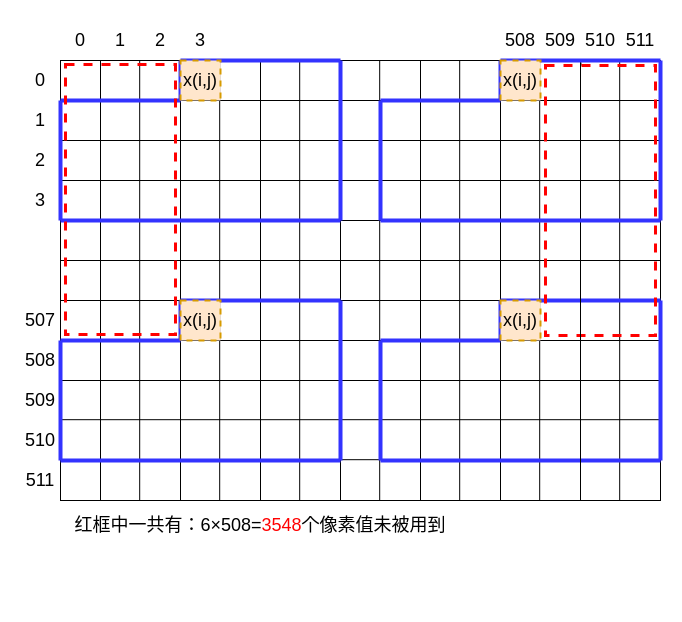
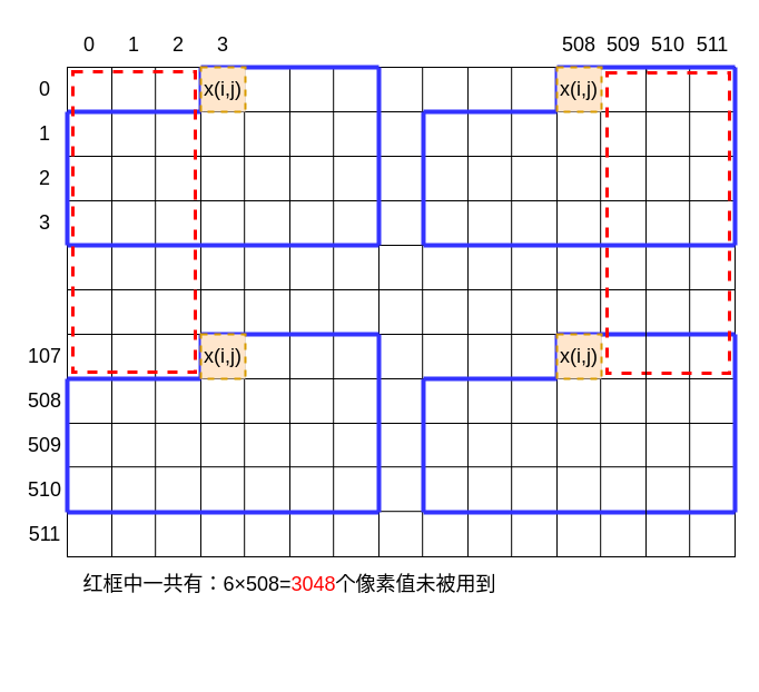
  <mxCell id="0" />
  <mxCell id="1" parent="0" />
  <mxCell id="2" value="&lt;font style=&quot;font-size: 18px&quot;&gt;0&lt;/font&gt;" style="text;html=1;strokeColor=none;fillColor=none;align=center;verticalAlign=middle;whiteSpace=wrap;rounded=0;" parent="1" vertex="1"><mxGeometry x="60" y="20" width="40" height="40" as="geometry" /></mxCell>
  <mxCell id="3" value="&lt;font style=&quot;font-size: 18px&quot;&gt;1&lt;/font&gt;" style="text;html=1;strokeColor=none;fillColor=none;align=center;verticalAlign=middle;whiteSpace=wrap;rounded=0;" parent="1" vertex="1"><mxGeometry x="100" y="20" width="40" height="40" as="geometry" /></mxCell>
  <mxCell id="4" value="&lt;font style=&quot;font-size: 18px&quot;&gt;2&lt;/font&gt;" style="text;html=1;strokeColor=none;fillColor=none;align=center;verticalAlign=middle;whiteSpace=wrap;rounded=0;" parent="1" vertex="1"><mxGeometry x="140" y="20" width="40" height="40" as="geometry" /></mxCell>
  <mxCell id="5" value="&lt;font style=&quot;font-size: 18px&quot;&gt;3&lt;/font&gt;" style="text;html=1;strokeColor=none;fillColor=none;align=center;verticalAlign=middle;whiteSpace=wrap;rounded=0;" parent="1" vertex="1"><mxGeometry x="180" y="20" width="40" height="40" as="geometry" /></mxCell>
  <mxCell id="6" value="&lt;font style=&quot;font-size: 18px&quot;&gt;508&lt;/font&gt;" style="text;html=1;strokeColor=none;fillColor=none;align=center;verticalAlign=middle;whiteSpace=wrap;rounded=0;" parent="1" vertex="1"><mxGeometry x="500" y="20" width="40" height="40" as="geometry" /></mxCell>
  <mxCell id="7" value="&lt;font style=&quot;font-size: 18px&quot;&gt;509&lt;/font&gt;" style="text;html=1;strokeColor=none;fillColor=none;align=center;verticalAlign=middle;whiteSpace=wrap;rounded=0;" parent="1" vertex="1"><mxGeometry x="540" y="20" width="40" height="40" as="geometry" /></mxCell>
  <mxCell id="8" value="&lt;font style=&quot;font-size: 18px&quot;&gt;510&lt;/font&gt;" style="text;html=1;strokeColor=none;fillColor=none;align=center;verticalAlign=middle;whiteSpace=wrap;rounded=0;" parent="1" vertex="1"><mxGeometry x="580" y="20" width="40" height="40" as="geometry" /></mxCell>
  <mxCell id="9" value="&lt;font style=&quot;font-size: 18px&quot;&gt;511&lt;/font&gt;" style="text;html=1;strokeColor=none;fillColor=none;align=center;verticalAlign=middle;whiteSpace=wrap;rounded=0;" parent="1" vertex="1"><mxGeometry x="620" y="20" width="40" height="40" as="geometry" /></mxCell>
  <mxCell id="10" value="&lt;font style=&quot;font-size: 18px&quot;&gt;0&lt;/font&gt;" style="text;html=1;strokeColor=none;fillColor=none;align=center;verticalAlign=middle;whiteSpace=wrap;rounded=0;" parent="1" vertex="1"><mxGeometry x="20" y="60" width="40" height="40" as="geometry" /></mxCell>
  <mxCell id="11" value="&lt;font style=&quot;font-size: 18px&quot;&gt;1&lt;/font&gt;" style="text;html=1;strokeColor=none;fillColor=none;align=center;verticalAlign=middle;whiteSpace=wrap;rounded=0;" parent="1" vertex="1"><mxGeometry x="20" y="100" width="40" height="40" as="geometry" /></mxCell>
  <mxCell id="12" value="&lt;font style=&quot;font-size: 18px&quot;&gt;2&lt;/font&gt;" style="text;html=1;strokeColor=none;fillColor=none;align=center;verticalAlign=middle;whiteSpace=wrap;rounded=0;" parent="1" vertex="1"><mxGeometry x="20" y="140" width="40" height="40" as="geometry" /></mxCell>
  <mxCell id="13" value="&lt;font style=&quot;font-size: 18px&quot;&gt;3&lt;/font&gt;" style="text;html=1;strokeColor=none;fillColor=none;align=center;verticalAlign=middle;whiteSpace=wrap;rounded=0;" parent="1" vertex="1"><mxGeometry x="20" y="180" width="40" height="40" as="geometry" /></mxCell>
- <mxCell id="14" value="&lt;font style=&quot;font-size: 18px&quot;&gt;507&lt;/font&gt;" style="text;html=1;strokeColor=none;fillColor=none;align=center;verticalAlign=middle;whiteSpace=wrap;rounded=0;" parent="1" vertex="1"><mxGeometry x="20" y="300" width="40" height="40" as="geometry" /></mxCell>
+ <mxCell id="14" value="&lt;font style=&quot;font-size: 18px&quot;&gt;107&lt;/font&gt;" style="text;html=1;strokeColor=none;fillColor=none;align=center;verticalAlign=middle;whiteSpace=wrap;rounded=0;" parent="1" vertex="1"><mxGeometry x="20" y="300" width="40" height="40" as="geometry" /></mxCell>
  <mxCell id="15" value="&lt;font style=&quot;font-size: 18px&quot;&gt;508&lt;/font&gt;" style="text;html=1;strokeColor=none;fillColor=none;align=center;verticalAlign=middle;whiteSpace=wrap;rounded=0;" parent="1" vertex="1"><mxGeometry x="20" y="340" width="40" height="40" as="geometry" /></mxCell>
  <mxCell id="16" value="&lt;font style=&quot;font-size: 18px&quot;&gt;509&lt;/font&gt;" style="text;html=1;strokeColor=none;fillColor=none;align=center;verticalAlign=middle;whiteSpace=wrap;rounded=0;" parent="1" vertex="1"><mxGeometry x="20" y="380" width="40" height="40" as="geometry" /></mxCell>
  <mxCell id="17" value="&lt;font style=&quot;font-size: 18px&quot;&gt;510&lt;/font&gt;" style="text;html=1;strokeColor=none;fillColor=none;align=center;verticalAlign=middle;whiteSpace=wrap;rounded=0;" parent="1" vertex="1"><mxGeometry x="20" y="420" width="40" height="40" as="geometry" /></mxCell>
  <mxCell id="18" value="&lt;font style=&quot;font-size: 18px&quot;&gt;511&lt;/font&gt;" style="text;html=1;strokeColor=none;fillColor=none;align=center;verticalAlign=middle;whiteSpace=wrap;rounded=0;" parent="1" vertex="1"><mxGeometry x="20" y="460" width="40" height="40" as="geometry" /></mxCell>
  <mxCell id="19" value="" style="group" parent="1" vertex="1" connectable="0"><mxGeometry x="60" y="60" width="600" height="540" as="geometry" /></mxCell>
  <mxCell id="20" value="" style="rounded=0;whiteSpace=wrap;html=1;fillColor=none;" parent="19" vertex="1"><mxGeometry width="600" height="440" as="geometry" /></mxCell>
  <mxCell id="21" value="" style="endArrow=none;html=1;rounded=0;" parent="19" edge="1"><mxGeometry width="50" height="50" relative="1" as="geometry"><mxPoint y="40" as="sourcePoint" /><mxPoint x="600" y="40" as="targetPoint" /></mxGeometry></mxCell>
  <mxCell id="22" value="" style="endArrow=none;html=1;rounded=0;" parent="19" edge="1"><mxGeometry width="50" height="50" relative="1" as="geometry"><mxPoint y="80" as="sourcePoint" /><mxPoint x="600" y="80" as="targetPoint" /></mxGeometry></mxCell>
  <mxCell id="23" value="" style="endArrow=none;html=1;rounded=0;" parent="19" edge="1"><mxGeometry width="50" height="50" relative="1" as="geometry"><mxPoint y="120" as="sourcePoint" /><mxPoint x="600" y="120" as="targetPoint" /></mxGeometry></mxCell>
  <mxCell id="24" value="" style="endArrow=none;html=1;rounded=0;" parent="19" edge="1"><mxGeometry width="50" height="50" relative="1" as="geometry"><mxPoint y="160" as="sourcePoint" /><mxPoint x="600" y="160" as="targetPoint" /></mxGeometry></mxCell>
  <mxCell id="25" value="" style="endArrow=none;html=1;rounded=0;" parent="19" edge="1"><mxGeometry width="50" height="50" relative="1" as="geometry"><mxPoint y="200" as="sourcePoint" /><mxPoint x="600" y="200" as="targetPoint" /></mxGeometry></mxCell>
  <mxCell id="26" value="" style="endArrow=none;html=1;rounded=0;" parent="19" edge="1"><mxGeometry width="50" height="50" relative="1" as="geometry"><mxPoint y="240" as="sourcePoint" /><mxPoint x="600" y="240" as="targetPoint" /></mxGeometry></mxCell>
  <mxCell id="27" value="" style="endArrow=none;html=1;rounded=0;" parent="19" edge="1"><mxGeometry width="50" height="50" relative="1" as="geometry"><mxPoint y="280" as="sourcePoint" /><mxPoint x="600" y="280" as="targetPoint" /></mxGeometry></mxCell>
  <mxCell id="28" value="" style="endArrow=none;html=1;rounded=0;" parent="19" edge="1"><mxGeometry width="50" height="50" relative="1" as="geometry"><mxPoint y="320" as="sourcePoint" /><mxPoint x="600" y="320" as="targetPoint" /></mxGeometry></mxCell>
  <mxCell id="29" value="" style="endArrow=none;html=1;rounded=0;" parent="19" edge="1"><mxGeometry width="50" height="50" relative="1" as="geometry"><mxPoint y="359.2" as="sourcePoint" /><mxPoint x="600" y="359.2" as="targetPoint" /></mxGeometry></mxCell>
  <mxCell id="30" value="" style="endArrow=none;html=1;rounded=0;" parent="19" edge="1"><mxGeometry width="50" height="50" relative="1" as="geometry"><mxPoint x="40" y="440" as="sourcePoint" /><mxPoint x="40" as="targetPoint" /></mxGeometry></mxCell>
  <mxCell id="31" value="" style="endArrow=none;html=1;rounded=0;" parent="19" edge="1"><mxGeometry width="50" height="50" relative="1" as="geometry"><mxPoint x="79.2" y="440" as="sourcePoint" /><mxPoint x="79.2" as="targetPoint" /></mxGeometry></mxCell>
  <mxCell id="32" value="" style="endArrow=none;html=1;rounded=0;" parent="19" edge="1"><mxGeometry width="50" height="50" relative="1" as="geometry"><mxPoint x="120" y="440" as="sourcePoint" /><mxPoint x="120" as="targetPoint" /></mxGeometry></mxCell>
  <mxCell id="33" value="" style="endArrow=none;html=1;rounded=0;" parent="19" edge="1"><mxGeometry width="50" height="50" relative="1" as="geometry"><mxPoint x="159.2" y="440" as="sourcePoint" /><mxPoint x="159.2" as="targetPoint" /></mxGeometry></mxCell>
  <mxCell id="34" value="" style="endArrow=none;html=1;rounded=0;" parent="19" edge="1"><mxGeometry width="50" height="50" relative="1" as="geometry"><mxPoint x="200" y="440" as="sourcePoint" /><mxPoint x="200" as="targetPoint" /></mxGeometry></mxCell>
  <mxCell id="35" value="" style="endArrow=none;html=1;rounded=0;" parent="19" edge="1"><mxGeometry width="50" height="50" relative="1" as="geometry"><mxPoint x="239.2" y="440" as="sourcePoint" /><mxPoint x="239.2" as="targetPoint" /></mxGeometry></mxCell>
  <mxCell id="36" value="" style="endArrow=none;html=1;rounded=0;" parent="19" edge="1"><mxGeometry width="50" height="50" relative="1" as="geometry"><mxPoint x="280" y="440" as="sourcePoint" /><mxPoint x="280" as="targetPoint" /></mxGeometry></mxCell>
  <mxCell id="37" value="" style="endArrow=none;html=1;rounded=0;" parent="19" edge="1"><mxGeometry width="50" height="50" relative="1" as="geometry"><mxPoint x="319.2" y="440" as="sourcePoint" /><mxPoint x="319.2" as="targetPoint" /></mxGeometry></mxCell>
  <mxCell id="38" value="" style="endArrow=none;html=1;rounded=0;" parent="19" edge="1"><mxGeometry width="50" height="50" relative="1" as="geometry"><mxPoint x="360" y="440" as="sourcePoint" /><mxPoint x="360" as="targetPoint" /></mxGeometry></mxCell>
  <mxCell id="39" value="" style="endArrow=none;html=1;rounded=0;" parent="19" edge="1"><mxGeometry width="50" height="50" relative="1" as="geometry"><mxPoint x="399.2" y="440" as="sourcePoint" /><mxPoint x="399.2" as="targetPoint" /></mxGeometry></mxCell>
  <mxCell id="40" value="" style="endArrow=none;html=1;rounded=0;" parent="19" edge="1"><mxGeometry width="50" height="50" relative="1" as="geometry"><mxPoint x="440" y="440" as="sourcePoint" /><mxPoint x="440" as="targetPoint" /></mxGeometry></mxCell>
  <mxCell id="41" value="" style="endArrow=none;html=1;rounded=0;" parent="19" edge="1"><mxGeometry width="50" height="50" relative="1" as="geometry"><mxPoint x="479.2" y="440" as="sourcePoint" /><mxPoint x="479.2" as="targetPoint" /></mxGeometry></mxCell>
  <mxCell id="42" value="" style="endArrow=none;html=1;rounded=0;startArrow=none;" parent="19" source="54" edge="1"><mxGeometry width="50" height="50" relative="1" as="geometry"><mxPoint x="520" y="440" as="sourcePoint" /><mxPoint x="520" as="targetPoint" /></mxGeometry></mxCell>
  <mxCell id="43" value="" style="endArrow=none;html=1;rounded=0;" parent="19" edge="1"><mxGeometry width="50" height="50" relative="1" as="geometry"><mxPoint x="559.2" y="440" as="sourcePoint" /><mxPoint x="559.2" as="targetPoint" /></mxGeometry></mxCell>
  <mxCell id="44" value="" style="endArrow=none;html=1;rounded=0;" parent="19" edge="1"><mxGeometry width="50" height="50" relative="1" as="geometry"><mxPoint y="399.2" as="sourcePoint" /><mxPoint x="600" y="399.2" as="targetPoint" /></mxGeometry></mxCell>
  <mxCell id="45" value="" style="group" parent="19" vertex="1" connectable="0"><mxGeometry x="320" y="240" width="280" height="160" as="geometry" /></mxCell>
  <mxCell id="46" value="" style="endArrow=none;html=1;rounded=0;fontSize=18;strokeWidth=4;strokeColor=#3333FF;" parent="45" edge="1"><mxGeometry width="50" height="50" relative="1" as="geometry"><mxPoint x="120" as="sourcePoint" /><mxPoint x="280" as="targetPoint" /></mxGeometry></mxCell>
  <mxCell id="47" value="" style="endArrow=none;html=1;rounded=0;fontSize=18;strokeWidth=4;strokeColor=#3333FF;" parent="45" edge="1"><mxGeometry width="50" height="50" relative="1" as="geometry"><mxPoint x="280" y="160" as="sourcePoint" /><mxPoint x="280" as="targetPoint" /></mxGeometry></mxCell>
  <mxCell id="48" value="" style="endArrow=none;html=1;rounded=0;fontSize=18;strokeWidth=4;strokeColor=#3333FF;" parent="45" edge="1"><mxGeometry width="50" height="50" relative="1" as="geometry"><mxPoint x="120" y="40" as="sourcePoint" /><mxPoint x="120" as="targetPoint" /></mxGeometry></mxCell>
  <mxCell id="49" value="" style="endArrow=none;html=1;rounded=0;fontSize=18;strokeWidth=4;strokeColor=#3333FF;" parent="45" edge="1"><mxGeometry width="50" height="50" relative="1" as="geometry"><mxPoint y="40" as="sourcePoint" /><mxPoint x="120" y="40" as="targetPoint" /></mxGeometry></mxCell>
  <mxCell id="50" value="" style="endArrow=none;html=1;rounded=0;fontSize=18;strokeWidth=4;strokeColor=#3333FF;" parent="45" edge="1"><mxGeometry width="50" height="50" relative="1" as="geometry"><mxPoint y="160" as="sourcePoint" /><mxPoint y="40" as="targetPoint" /></mxGeometry></mxCell>
  <mxCell id="51" value="" style="endArrow=none;html=1;rounded=0;fontSize=18;strokeWidth=4;strokeColor=#3333FF;" parent="45" edge="1"><mxGeometry width="50" height="50" relative="1" as="geometry"><mxPoint y="160" as="sourcePoint" /><mxPoint x="280" y="160" as="targetPoint" /></mxGeometry></mxCell>
  <mxCell id="52" value="" style="whiteSpace=wrap;html=1;aspect=fixed;fontSize=18;strokeWidth=2;fillColor=#ffe6cc;strokeColor=#d79b00;dashed=1;" parent="45" vertex="1"><mxGeometry x="120" width="40" height="40" as="geometry" /></mxCell>
  <mxCell id="53" value="x(i,j)" style="text;html=1;strokeColor=none;fillColor=none;align=center;verticalAlign=middle;whiteSpace=wrap;rounded=0;dashed=1;fontSize=18;" parent="45" vertex="1"><mxGeometry x="120" width="40" height="40" as="geometry" /></mxCell>
  <mxCell id="54" value="" style="rounded=0;whiteSpace=wrap;html=1;dashed=1;fontSize=18;strokeColor=#FF0000;strokeWidth=3;fillColor=none;" parent="19" vertex="1"><mxGeometry x="485" y="5" width="110" height="270" as="geometry" /></mxCell>
  <mxCell id="55" value="" style="endArrow=none;html=1;rounded=0;" parent="19" edge="1"><mxGeometry width="50" height="50" relative="1" as="geometry"><mxPoint x="520" y="440" as="sourcePoint" /><mxPoint x="520" as="targetPoint" /></mxGeometry></mxCell>
- <mxCell id="56" value="红框中一共有：6×508=&lt;font color=&quot;#ff0000&quot;&gt;3548&lt;/font&gt;个像素值未被用到" style="text;html=1;strokeColor=none;fillColor=none;align=center;verticalAlign=middle;whiteSpace=wrap;rounded=0;dashed=1;fontSize=18;" parent="19" vertex="1"><mxGeometry y="450" width="400" height="30" as="geometry" /></mxCell>
+ <mxCell id="56" value="红框中一共有：6×508=&lt;font color=&quot;#ff0000&quot;&gt;3048&lt;/font&gt;个像素值未被用到" style="text;html=1;strokeColor=none;fillColor=none;align=center;verticalAlign=middle;whiteSpace=wrap;rounded=0;dashed=1;fontSize=18;" parent="19" vertex="1"><mxGeometry y="450" width="400" height="30" as="geometry" /></mxCell>
  <mxCell id="57" value="" style="group" parent="1" vertex="1" connectable="0"><mxGeometry x="60" y="60" width="280" height="160" as="geometry" /></mxCell>
  <mxCell id="58" value="" style="endArrow=none;html=1;rounded=0;fontSize=18;strokeWidth=4;strokeColor=#3333FF;" parent="57" edge="1"><mxGeometry width="50" height="50" relative="1" as="geometry"><mxPoint x="120" as="sourcePoint" /><mxPoint x="280" as="targetPoint" /></mxGeometry></mxCell>
  <mxCell id="59" value="" style="endArrow=none;html=1;rounded=0;fontSize=18;strokeWidth=4;strokeColor=#3333FF;" parent="57" edge="1"><mxGeometry width="50" height="50" relative="1" as="geometry"><mxPoint x="280" y="160" as="sourcePoint" /><mxPoint x="280" as="targetPoint" /></mxGeometry></mxCell>
  <mxCell id="60" value="" style="endArrow=none;html=1;rounded=0;fontSize=18;strokeWidth=4;strokeColor=#3333FF;" parent="57" edge="1"><mxGeometry width="50" height="50" relative="1" as="geometry"><mxPoint x="120" y="40" as="sourcePoint" /><mxPoint x="120" as="targetPoint" /></mxGeometry></mxCell>
  <mxCell id="61" value="" style="endArrow=none;html=1;rounded=0;fontSize=18;strokeWidth=4;strokeColor=#3333FF;" parent="57" edge="1"><mxGeometry width="50" height="50" relative="1" as="geometry"><mxPoint y="40" as="sourcePoint" /><mxPoint x="120" y="40" as="targetPoint" /></mxGeometry></mxCell>
  <mxCell id="62" value="" style="endArrow=none;html=1;rounded=0;fontSize=18;strokeWidth=4;strokeColor=#3333FF;" parent="57" edge="1"><mxGeometry width="50" height="50" relative="1" as="geometry"><mxPoint y="160" as="sourcePoint" /><mxPoint y="40" as="targetPoint" /></mxGeometry></mxCell>
  <mxCell id="63" value="" style="endArrow=none;html=1;rounded=0;fontSize=18;strokeWidth=4;strokeColor=#3333FF;" parent="57" edge="1"><mxGeometry width="50" height="50" relative="1" as="geometry"><mxPoint y="160" as="sourcePoint" /><mxPoint x="280" y="160" as="targetPoint" /></mxGeometry></mxCell>
  <mxCell id="64" value="" style="whiteSpace=wrap;html=1;aspect=fixed;fontSize=18;strokeWidth=2;fillColor=#ffe6cc;strokeColor=#d79b00;dashed=1;" parent="57" vertex="1"><mxGeometry x="120" width="40" height="40" as="geometry" /></mxCell>
  <mxCell id="65" value="x(i,j)" style="text;html=1;strokeColor=none;fillColor=none;align=center;verticalAlign=middle;whiteSpace=wrap;rounded=0;dashed=1;fontSize=18;" parent="57" vertex="1"><mxGeometry x="120" width="40" height="40" as="geometry" /></mxCell>
  <mxCell id="66" value="" style="group" parent="1" vertex="1" connectable="0"><mxGeometry x="380" y="60" width="280" height="160" as="geometry" /></mxCell>
  <mxCell id="67" value="" style="endArrow=none;html=1;rounded=0;fontSize=18;strokeWidth=4;strokeColor=#3333FF;" parent="66" edge="1"><mxGeometry width="50" height="50" relative="1" as="geometry"><mxPoint x="120" as="sourcePoint" /><mxPoint x="280" as="targetPoint" /></mxGeometry></mxCell>
  <mxCell id="68" value="" style="endArrow=none;html=1;rounded=0;fontSize=18;strokeWidth=4;strokeColor=#3333FF;" parent="66" edge="1"><mxGeometry width="50" height="50" relative="1" as="geometry"><mxPoint x="280" y="160" as="sourcePoint" /><mxPoint x="280" as="targetPoint" /></mxGeometry></mxCell>
  <mxCell id="69" value="" style="endArrow=none;html=1;rounded=0;fontSize=18;strokeWidth=4;strokeColor=#3333FF;" parent="66" edge="1"><mxGeometry width="50" height="50" relative="1" as="geometry"><mxPoint x="120" y="40" as="sourcePoint" /><mxPoint x="120" as="targetPoint" /></mxGeometry></mxCell>
  <mxCell id="70" value="" style="endArrow=none;html=1;rounded=0;fontSize=18;strokeWidth=4;strokeColor=#3333FF;" parent="66" edge="1"><mxGeometry width="50" height="50" relative="1" as="geometry"><mxPoint y="40" as="sourcePoint" /><mxPoint x="120" y="40" as="targetPoint" /></mxGeometry></mxCell>
  <mxCell id="71" value="" style="endArrow=none;html=1;rounded=0;fontSize=18;strokeWidth=4;strokeColor=#3333FF;" parent="66" edge="1"><mxGeometry width="50" height="50" relative="1" as="geometry"><mxPoint y="160" as="sourcePoint" /><mxPoint y="40" as="targetPoint" /></mxGeometry></mxCell>
  <mxCell id="72" value="" style="endArrow=none;html=1;rounded=0;fontSize=18;strokeWidth=4;strokeColor=#3333FF;" parent="66" edge="1"><mxGeometry width="50" height="50" relative="1" as="geometry"><mxPoint y="160" as="sourcePoint" /><mxPoint x="280" y="160" as="targetPoint" /></mxGeometry></mxCell>
  <mxCell id="73" value="" style="whiteSpace=wrap;html=1;aspect=fixed;fontSize=18;strokeWidth=2;fillColor=#ffe6cc;strokeColor=#d79b00;dashed=1;" parent="66" vertex="1"><mxGeometry x="120" width="40" height="40" as="geometry" /></mxCell>
  <mxCell id="74" value="x(i,j)" style="text;html=1;strokeColor=none;fillColor=none;align=center;verticalAlign=middle;whiteSpace=wrap;rounded=0;dashed=1;fontSize=18;" parent="66" vertex="1"><mxGeometry x="120" width="40" height="40" as="geometry" /></mxCell>
  <mxCell id="75" value="" style="group" parent="1" vertex="1" connectable="0"><mxGeometry x="60" y="300" width="280" height="160" as="geometry" /></mxCell>
  <mxCell id="76" value="" style="endArrow=none;html=1;rounded=0;fontSize=18;strokeWidth=4;strokeColor=#3333FF;" parent="75" edge="1"><mxGeometry width="50" height="50" relative="1" as="geometry"><mxPoint x="120" as="sourcePoint" /><mxPoint x="280" as="targetPoint" /></mxGeometry></mxCell>
  <mxCell id="77" value="" style="endArrow=none;html=1;rounded=0;fontSize=18;strokeWidth=4;strokeColor=#3333FF;" parent="75" edge="1"><mxGeometry width="50" height="50" relative="1" as="geometry"><mxPoint x="280" y="160" as="sourcePoint" /><mxPoint x="280" as="targetPoint" /></mxGeometry></mxCell>
  <mxCell id="78" value="" style="endArrow=none;html=1;rounded=0;fontSize=18;strokeWidth=4;strokeColor=#3333FF;" parent="75" edge="1"><mxGeometry width="50" height="50" relative="1" as="geometry"><mxPoint x="120" y="40" as="sourcePoint" /><mxPoint x="120" as="targetPoint" /></mxGeometry></mxCell>
  <mxCell id="79" value="" style="endArrow=none;html=1;rounded=0;fontSize=18;strokeWidth=4;strokeColor=#3333FF;" parent="75" edge="1"><mxGeometry width="50" height="50" relative="1" as="geometry"><mxPoint y="40" as="sourcePoint" /><mxPoint x="120" y="40" as="targetPoint" /></mxGeometry></mxCell>
  <mxCell id="80" value="" style="endArrow=none;html=1;rounded=0;fontSize=18;strokeWidth=4;strokeColor=#3333FF;" parent="75" edge="1"><mxGeometry width="50" height="50" relative="1" as="geometry"><mxPoint y="160" as="sourcePoint" /><mxPoint y="40" as="targetPoint" /></mxGeometry></mxCell>
  <mxCell id="81" value="" style="endArrow=none;html=1;rounded=0;fontSize=18;strokeWidth=4;strokeColor=#3333FF;" parent="75" edge="1"><mxGeometry width="50" height="50" relative="1" as="geometry"><mxPoint y="160" as="sourcePoint" /><mxPoint x="280" y="160" as="targetPoint" /></mxGeometry></mxCell>
  <mxCell id="82" value="" style="whiteSpace=wrap;html=1;aspect=fixed;fontSize=18;strokeWidth=2;fillColor=#ffe6cc;strokeColor=#d79b00;dashed=1;" parent="75" vertex="1"><mxGeometry x="120" width="40" height="40" as="geometry" /></mxCell>
  <mxCell id="83" value="x(i,j)" style="text;html=1;strokeColor=none;fillColor=none;align=center;verticalAlign=middle;whiteSpace=wrap;rounded=0;dashed=1;fontSize=18;" parent="75" vertex="1"><mxGeometry x="120" width="40" height="40" as="geometry" /></mxCell>
  <mxCell id="84" value="" style="rounded=0;whiteSpace=wrap;html=1;dashed=1;fontSize=18;strokeColor=#FF0000;strokeWidth=3;fillColor=none;" parent="1" vertex="1"><mxGeometry x="65" y="64" width="110" height="270" as="geometry" /></mxCell>
